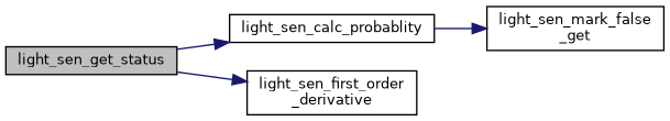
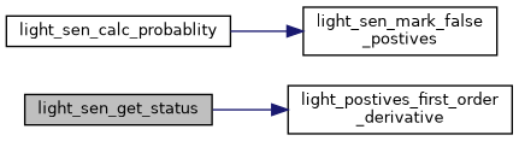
  digraph {
    rankdir=LR
    node [color=black fillcolor=white fontname=Helvetica fontsize=10 shape=record style=filled]
    edge [color=midnightblue fontname=Helvetica fontsize=10 labelfontname=Helvetica labelfontsize=10 style=solid]
    n1 [fillcolor=grey75 fontcolor=black height=0.2 label=light_sen_get_status width=0.4]
    n2 [height=0.2 label=light_sen_calc_probablity width=0.4]
-   n3 [height=0.2 label="light_sen_first_order\l_derivative" width=0.4]
-   n4 [height=0.2 label="light_sen_mark_false\l_get" width=0.4]
-   n1 -> n2
+   n3 [height=0.2 label="light_postives_first_order\l_derivative" width=0.4]
+   n4 [height=0.2 label="light_sen_mark_false\l_postives" width=0.4]
    n1 -> n3
    n2 -> n4
  }
